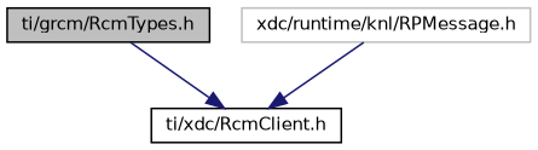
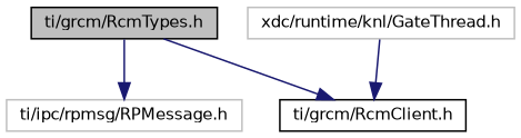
  digraph {
    node [color=black fillcolor=white fontname=Helvetica fontsize=10 shape=record style=filled]
    edge [color=midnightblue fontname=Helvetica fontsize=10 labelfontname=Helvetica labelfontsize=10 style=solid]
    n1 [fillcolor=grey75 fontcolor=black height=0.2 label="ti/grcm/RcmTypes.h" width=0.4]
-   n3 [height=0.2 label="ti/xdc/RcmClient.h" width=0.4]
-   n4 [color=grey75 height=0.2 label="xdc/runtime/knl/RPMessage.h" width=0.4]
+   n2 [color=grey75 height=0.2 label="ti/ipc/rpmsg/RPMessage.h" width=0.4]
+   n3 [height=0.2 label="ti/grcm/RcmClient.h" width=0.4]
+   n4 [color=grey75 height=0.2 label="xdc/runtime/knl/GateThread.h" width=0.4]
+   n1 -> n2
    n1 -> n3
    n4 -> n3
  }
